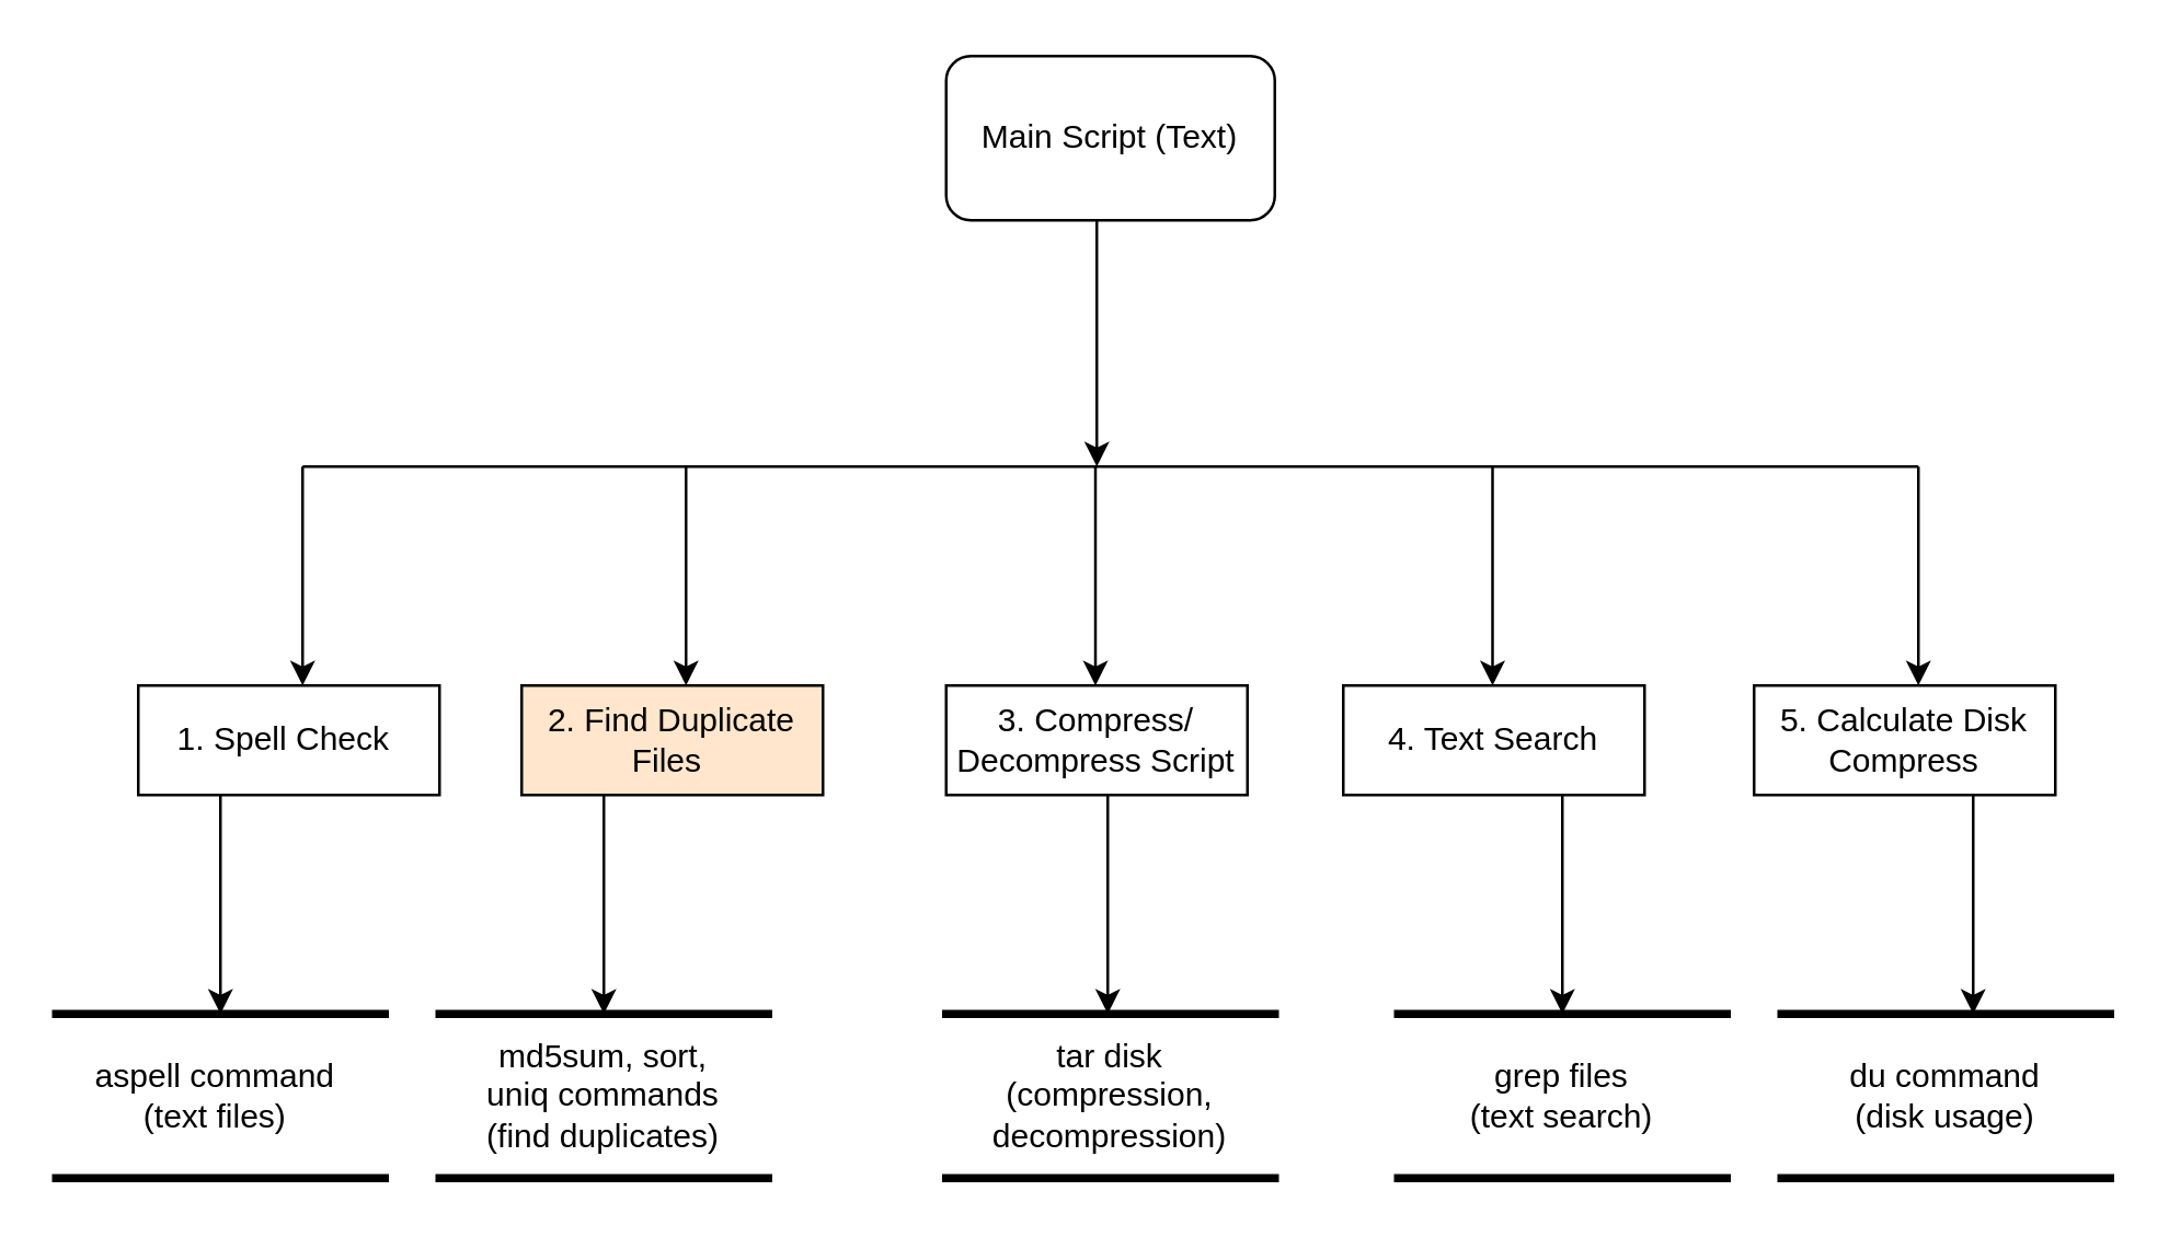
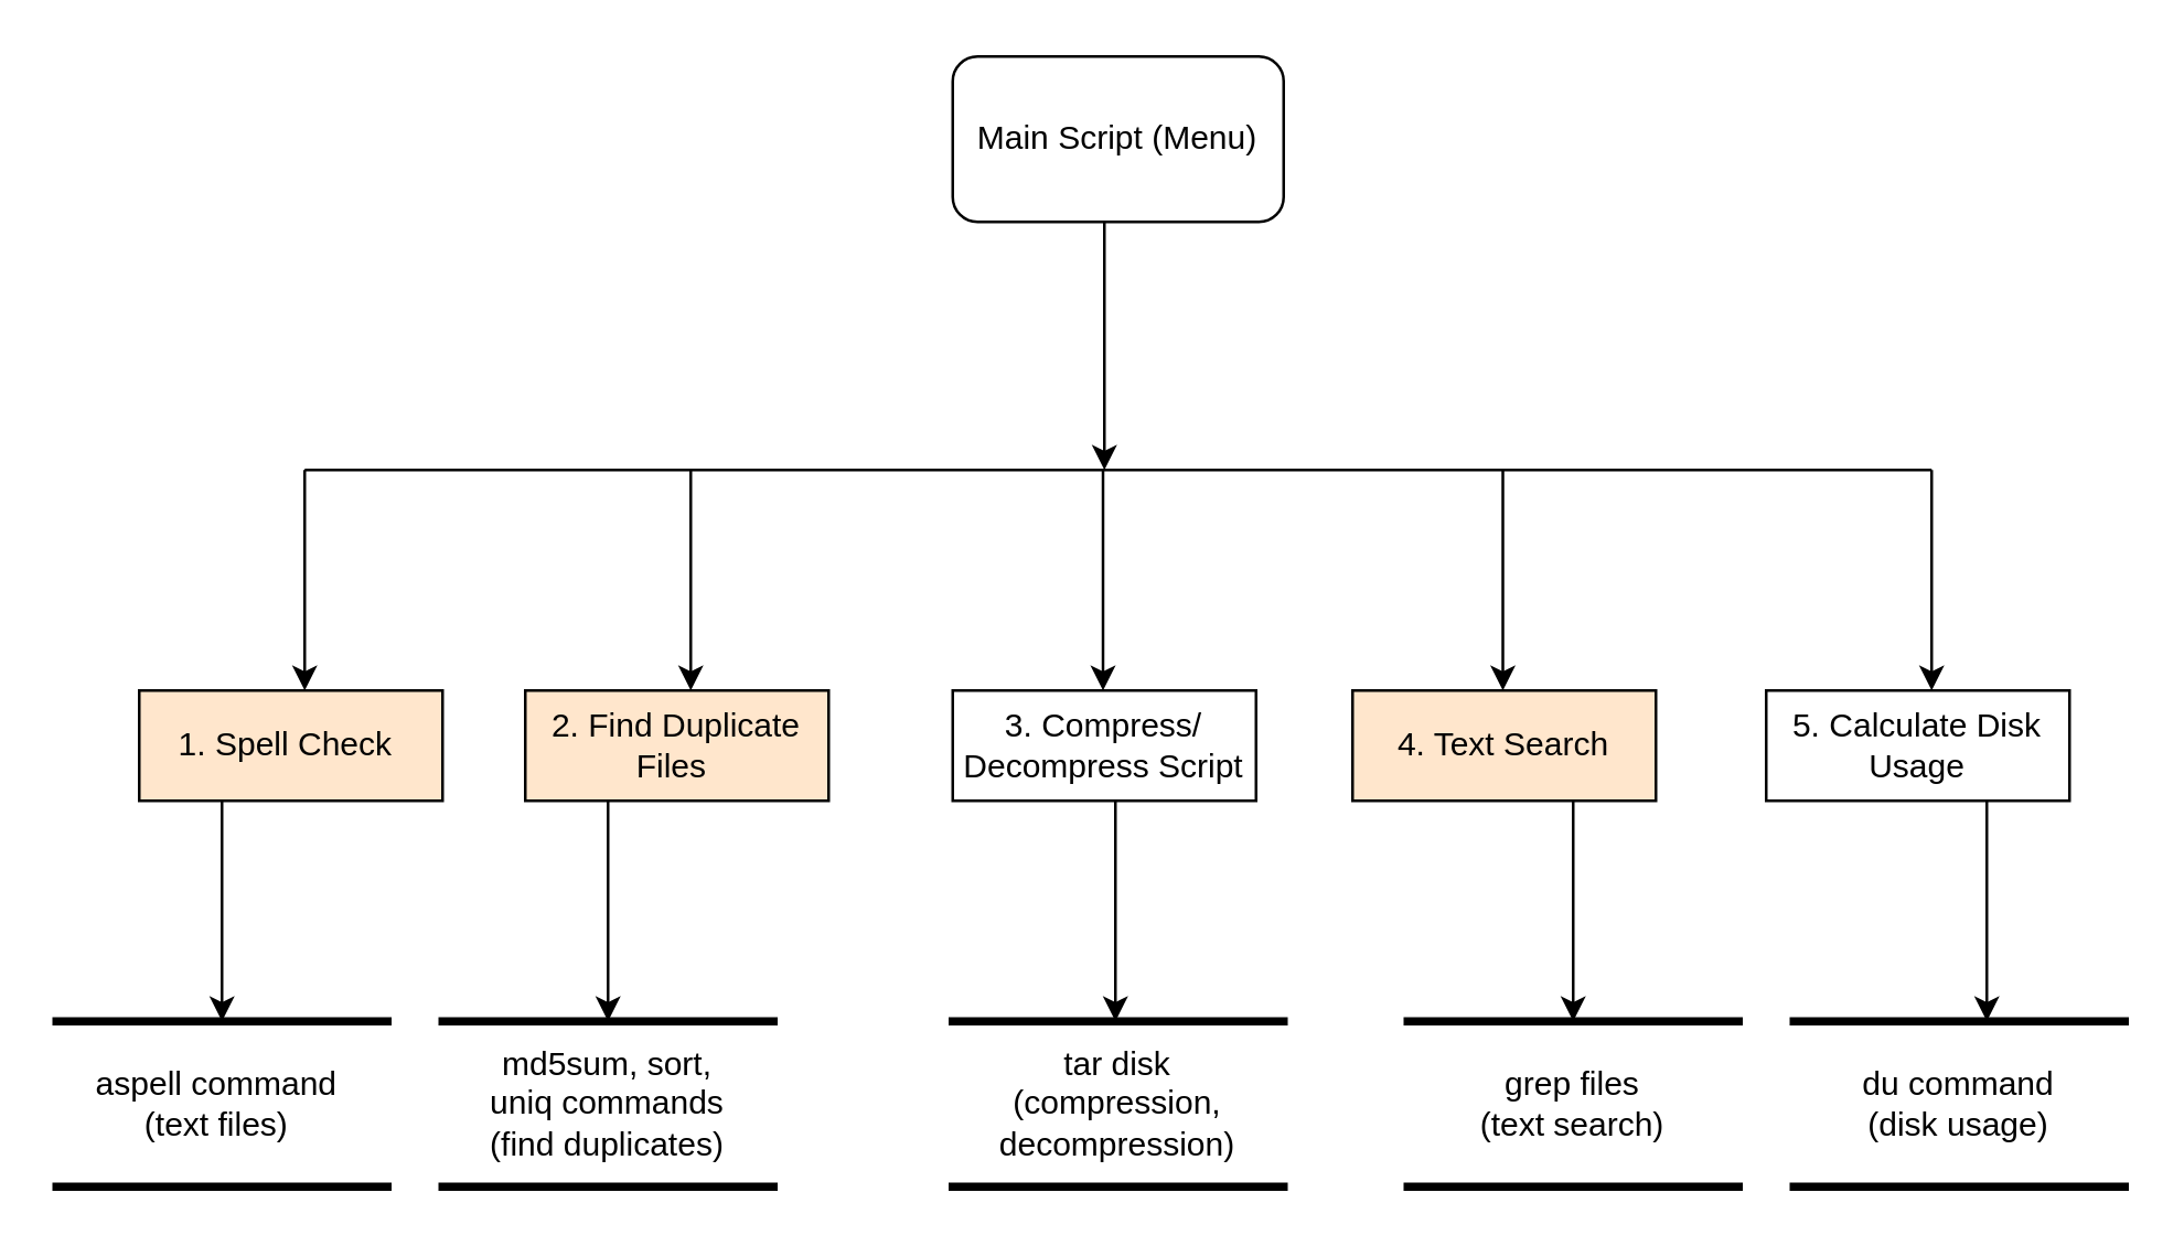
  <mxCell id="0" />
  <mxCell id="1" parent="0" />
- <mxCell id="2" value="Main Script (Text)" style="rounded=1;whiteSpace=wrap;html=1;" vertex="1" parent="1"><mxGeometry x="345" y="20" width="120" height="60" as="geometry" /></mxCell>
+ <mxCell id="2" value="Main Script (Menu)" style="rounded=1;whiteSpace=wrap;html=1;" vertex="1" parent="1"><mxGeometry x="345" y="20" width="120" height="60" as="geometry" /></mxCell>
  <mxCell id="3" value="" style="endArrow=classic;html=1;rounded=0;" edge="1" parent="1"><mxGeometry width="50" height="50" relative="1" as="geometry"><mxPoint x="400" y="80" as="sourcePoint" /><mxPoint x="400" y="170" as="targetPoint" /></mxGeometry></mxCell>
  <mxCell id="4" value="" style="endArrow=classic;html=1;rounded=0;" edge="1" parent="1"><mxGeometry width="50" height="50" relative="1" as="geometry"><mxPoint x="110" y="170" as="sourcePoint" /><mxPoint x="110" y="250" as="targetPoint" /></mxGeometry></mxCell>
  <mxCell id="5" value="" style="endArrow=classic;html=1;rounded=0;" edge="1" parent="1"><mxGeometry width="50" height="50" relative="1" as="geometry"><mxPoint x="700" y="170" as="sourcePoint" /><mxPoint x="700" y="250" as="targetPoint" /></mxGeometry></mxCell>
  <mxCell id="6" value="" style="endArrow=none;html=1;rounded=0;" edge="1" parent="1"><mxGeometry width="50" height="50" relative="1" as="geometry"><mxPoint x="110" y="170" as="sourcePoint" /><mxPoint x="700" y="170" as="targetPoint" /></mxGeometry></mxCell>
- <mxCell id="7" value="1. Spell Check&amp;nbsp;" style="rounded=0;whiteSpace=wrap;html=1;" vertex="1" parent="1"><mxGeometry x="50" y="250" width="110" height="40" as="geometry" /></mxCell>
+ <mxCell id="7" value="1. Spell Check&amp;nbsp;" style="rounded=0;whiteSpace=wrap;html=1;fillColor=#ffe6cc;" vertex="1" parent="1"><mxGeometry x="50" y="250" width="110" height="40" as="geometry" /></mxCell>
  <mxCell id="8" value="2. Find Duplicate Files&amp;nbsp;" style="rounded=0;whiteSpace=wrap;html=1;fillColor=#ffe6cc;" vertex="1" parent="1"><mxGeometry x="190" y="250" width="110" height="40" as="geometry" /></mxCell>
  <mxCell id="9" value="3. Compress/&lt;br&gt;Decompress Script" style="rounded=0;whiteSpace=wrap;html=1;" vertex="1" parent="1"><mxGeometry x="345" y="250" width="110" height="40" as="geometry" /></mxCell>
- <mxCell id="10" value="5. Calculate Disk Compress" style="rounded=0;whiteSpace=wrap;html=1;" vertex="1" parent="1"><mxGeometry x="640" y="250" width="110" height="40" as="geometry" /></mxCell>
- <mxCell id="11" value="4. Text Search" style="rounded=0;whiteSpace=wrap;html=1;" vertex="1" parent="1"><mxGeometry x="490" y="250" width="110" height="40" as="geometry" /></mxCell>
+ <mxCell id="10" value="5. Calculate Disk Usage" style="rounded=0;whiteSpace=wrap;html=1;" vertex="1" parent="1"><mxGeometry x="640" y="250" width="110" height="40" as="geometry" /></mxCell>
+ <mxCell id="11" value="4. Text Search" style="rounded=0;whiteSpace=wrap;html=1;fillColor=#ffe6cc;" vertex="1" parent="1"><mxGeometry x="490" y="250" width="110" height="40" as="geometry" /></mxCell>
  <mxCell id="12" value="" style="endArrow=classic;html=1;rounded=0;" edge="1" parent="1"><mxGeometry width="50" height="50" relative="1" as="geometry"><mxPoint x="250" y="170" as="sourcePoint" /><mxPoint x="250" y="250" as="targetPoint" /></mxGeometry></mxCell>
  <mxCell id="13" value="" style="endArrow=classic;html=1;rounded=0;strokeWidth=1;" edge="1" parent="1"><mxGeometry width="50" height="50" relative="1" as="geometry"><mxPoint x="399.5" y="170" as="sourcePoint" /><mxPoint x="399.5" y="250" as="targetPoint" /></mxGeometry></mxCell>
  <mxCell id="14" value="" style="endArrow=classic;html=1;rounded=0;" edge="1" parent="1"><mxGeometry width="50" height="50" relative="1" as="geometry"><mxPoint x="544.5" y="170" as="sourcePoint" /><mxPoint x="544.5" y="250" as="targetPoint" /></mxGeometry></mxCell>
  <mxCell id="15" value="" style="endArrow=classic;html=1;rounded=0;" edge="1" parent="1"><mxGeometry width="50" height="50" relative="1" as="geometry"><mxPoint x="80" y="290" as="sourcePoint" /><mxPoint x="80" y="370" as="targetPoint" /></mxGeometry></mxCell>
  <mxCell id="16" value="" style="endArrow=classic;html=1;rounded=0;" edge="1" parent="1"><mxGeometry width="50" height="50" relative="1" as="geometry"><mxPoint x="220" y="290" as="sourcePoint" /><mxPoint x="220" y="370" as="targetPoint" /></mxGeometry></mxCell>
  <mxCell id="17" value="" style="endArrow=classic;html=1;rounded=0;" edge="1" parent="1"><mxGeometry width="50" height="50" relative="1" as="geometry"><mxPoint x="404" y="290" as="sourcePoint" /><mxPoint x="404" y="370" as="targetPoint" /></mxGeometry></mxCell>
  <mxCell id="18" value="" style="endArrow=classic;html=1;rounded=0;" edge="1" parent="1"><mxGeometry width="50" height="50" relative="1" as="geometry"><mxPoint x="570" y="290" as="sourcePoint" /><mxPoint x="570" y="370" as="targetPoint" /></mxGeometry></mxCell>
  <mxCell id="19" value="" style="endArrow=classic;html=1;rounded=0;" edge="1" parent="1"><mxGeometry width="50" height="50" relative="1" as="geometry"><mxPoint x="720" y="290" as="sourcePoint" /><mxPoint x="720" y="370" as="targetPoint" /></mxGeometry></mxCell>
  <mxCell id="20" value="aspell command&amp;nbsp;&lt;br&gt;(text files)&amp;nbsp;" style="shape=partialRectangle;whiteSpace=wrap;html=1;left=0;right=0;fillColor=none;strokeWidth=3;" vertex="1" parent="1"><mxGeometry x="20" y="370" width="120" height="60" as="geometry" /></mxCell>
  <mxCell id="21" value="md5sum, sort,&lt;br&gt;uniq commands&lt;br&gt;(find duplicates)" style="shape=partialRectangle;whiteSpace=wrap;html=1;left=0;right=0;fillColor=none;strokeWidth=3;" vertex="1" parent="1"><mxGeometry x="160" y="370" width="120" height="60" as="geometry" /></mxCell>
  <mxCell id="22" value="tar disk&lt;br&gt;(compression, decompression)" style="shape=partialRectangle;whiteSpace=wrap;html=1;left=0;right=0;fillColor=none;strokeWidth=3;" vertex="1" parent="1"><mxGeometry x="345" y="370" width="120" height="60" as="geometry" /></mxCell>
  <mxCell id="23" value="grep files&lt;br&gt;(text search)" style="shape=partialRectangle;whiteSpace=wrap;html=1;left=0;right=0;fillColor=none;strokeWidth=3;" vertex="1" parent="1"><mxGeometry x="510" y="370" width="120" height="60" as="geometry" /></mxCell>
  <mxCell id="24" value="du command&lt;br&gt;(disk usage)" style="shape=partialRectangle;whiteSpace=wrap;html=1;left=0;right=0;fillColor=none;strokeWidth=3;" vertex="1" parent="1"><mxGeometry x="650" y="370" width="120" height="60" as="geometry" /></mxCell>
